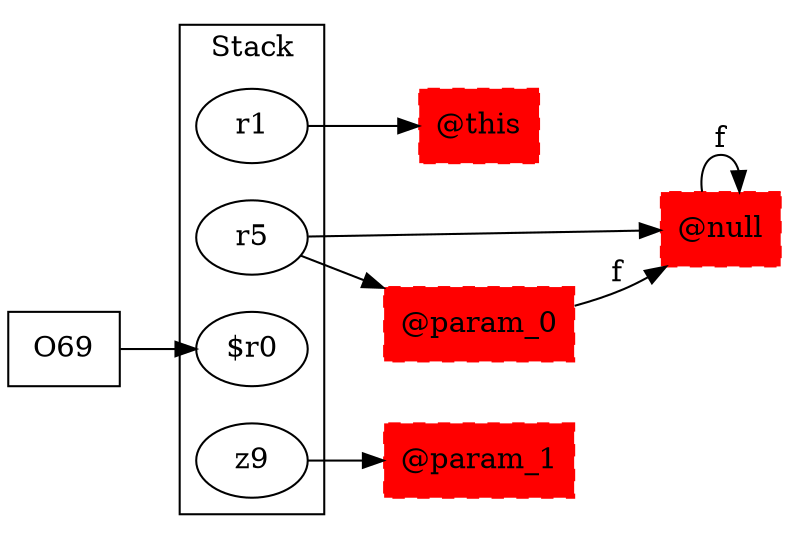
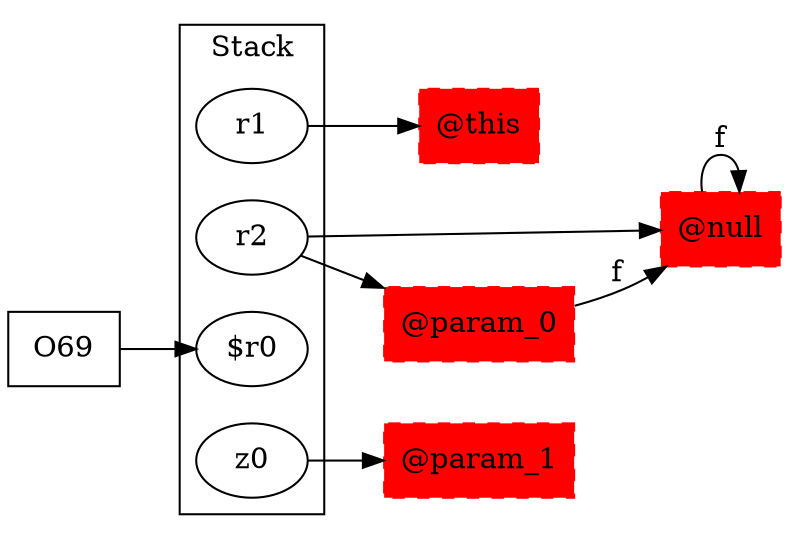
  digraph {
    rankDir=LR
    rankdir=LR
    node [shape=box]
    r1 [shape=""]
-   r2 [label=r5 shape=""]
+   r2 [shape=""]
    "$r0" [shape=""]
-   z0 [label=z9 shape=""]
+   z0 [shape=""]
    "@this" [color=red style="filled,dashed"]
    "@null" [color=red style="filled,dashed"]
    "@param_0" [color=red style="filled,dashed"]
    "@param_1" [color=red style="filled,dashed"]
    O69
    subgraph cluster_1 {
      label=Stack
      r1
      r2
      "$r0"
      z0
    }
    r1 -> "@this"
    r2 -> "@null"
    r2 -> "@param_0"
    z0 -> "@param_1"
    "@null" -> "@null" [label=f weight=0.2]
    "@param_0" -> "@null" [label=f weight=0.2]
    O69 -> "$r0"
  }
